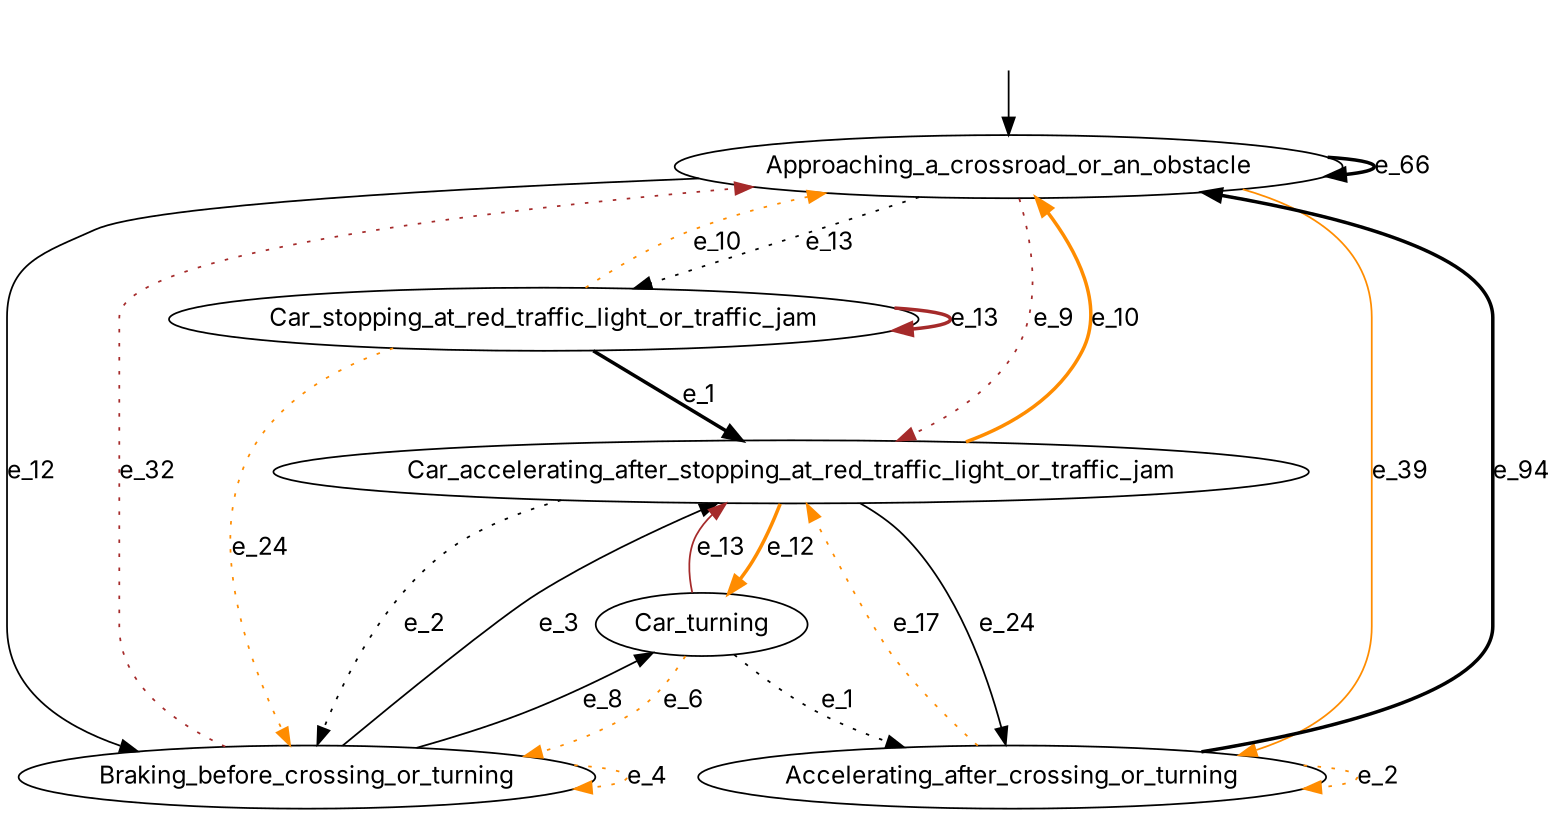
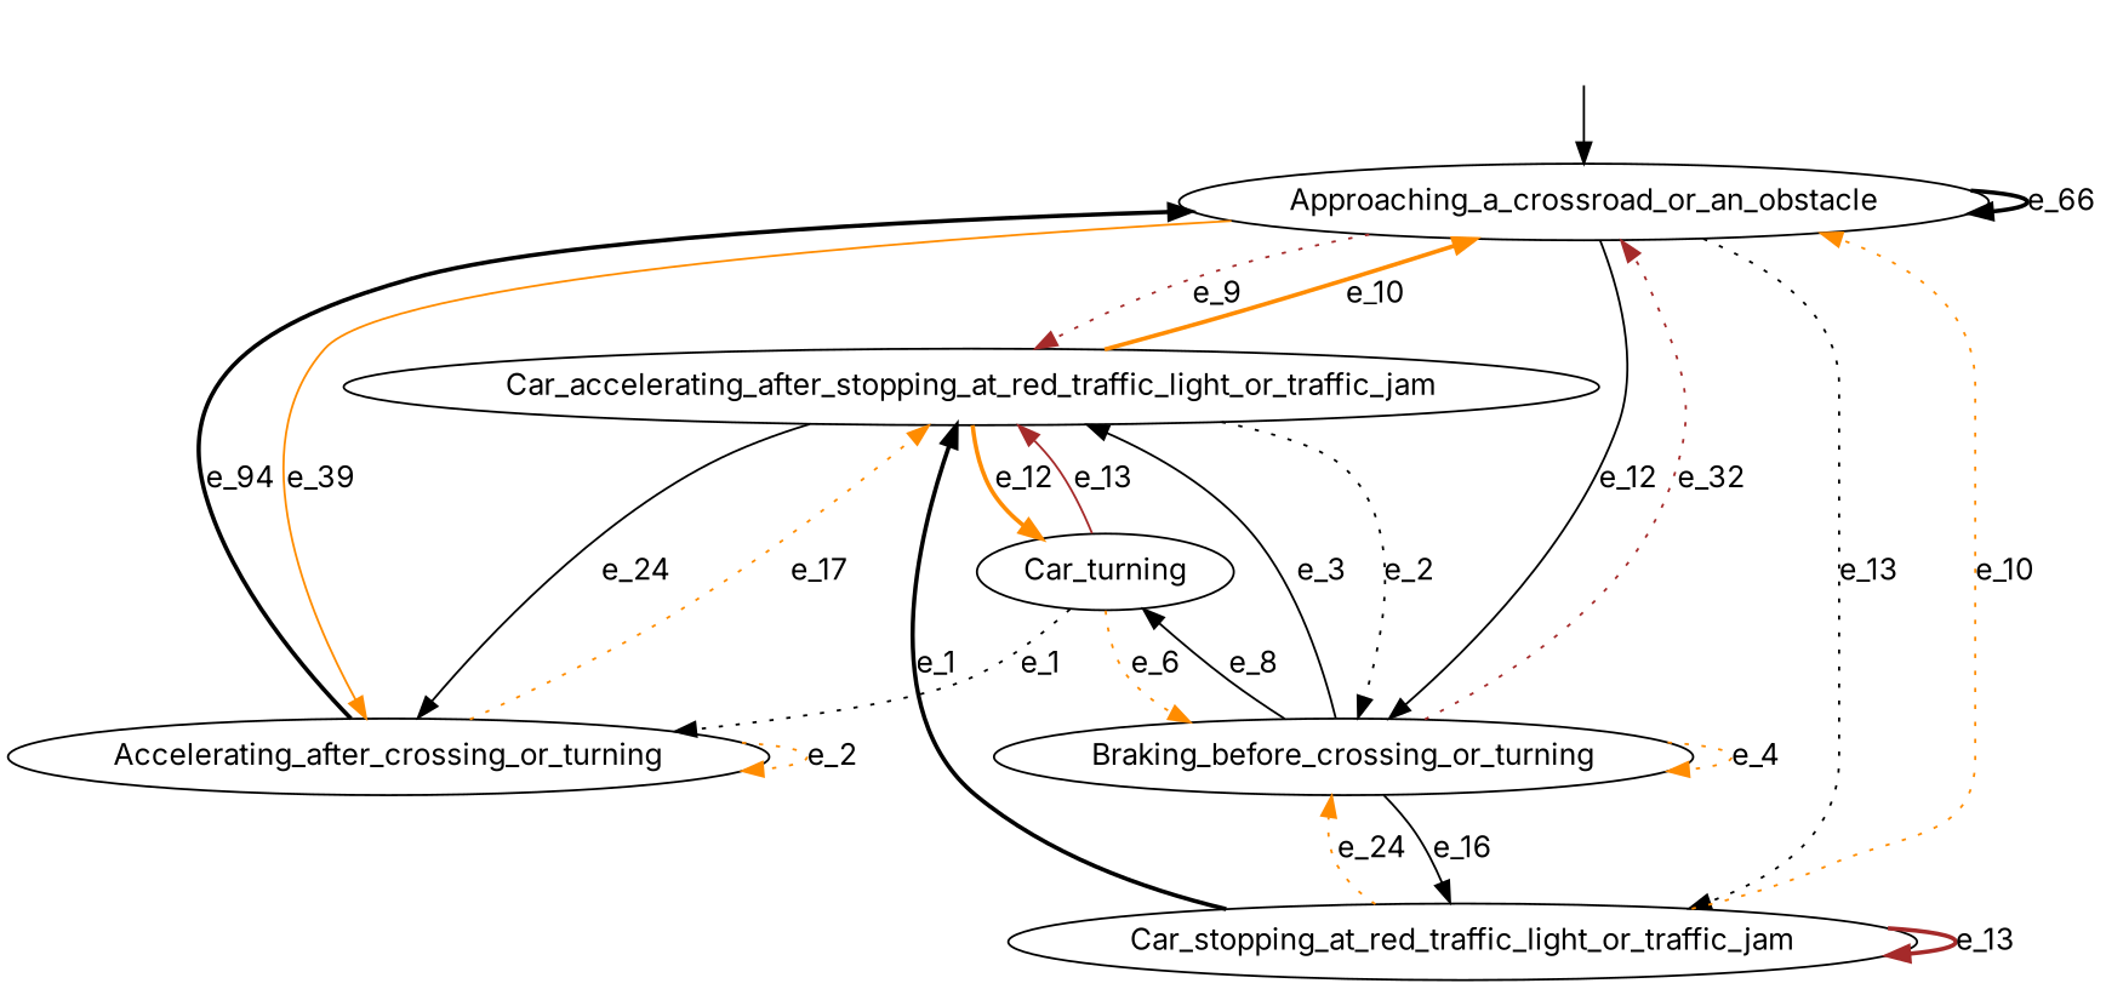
  digraph {
    fontname=Inter
    node [fontname=Inter]
    edge [color=black fontname=Inter style=dotted]
    fake [style=invisible]
    Approaching_a_crossroad_or_an_obstacle [root=true]
    Car_accelerating_after_stopping_at_red_traffic_light_or_traffic_jam
    Braking_before_crossing_or_turning
    Car_stopping_at_red_traffic_light_or_traffic_jam
    Accelerating_after_crossing_or_turning
    Car_turning
    fake -> Approaching_a_crossroad_or_an_obstacle [style=solid]
    Approaching_a_crossroad_or_an_obstacle -> Approaching_a_crossroad_or_an_obstacle [label=e_66 style=bold]
    Approaching_a_crossroad_or_an_obstacle -> Car_accelerating_after_stopping_at_red_traffic_light_or_traffic_jam [color=brown label=e_9]
    Approaching_a_crossroad_or_an_obstacle -> Braking_before_crossing_or_turning [label=e_12 style=solid]
    Approaching_a_crossroad_or_an_obstacle -> Car_stopping_at_red_traffic_light_or_traffic_jam [label=e_13]
    Approaching_a_crossroad_or_an_obstacle -> Accelerating_after_crossing_or_turning [color=darkorange label=e_39 style=solid]
    Car_accelerating_after_stopping_at_red_traffic_light_or_traffic_jam -> Approaching_a_crossroad_or_an_obstacle [color=darkorange label=e_10 style=bold]
    Car_accelerating_after_stopping_at_red_traffic_light_or_traffic_jam -> Braking_before_crossing_or_turning [label=e_2]
    Car_accelerating_after_stopping_at_red_traffic_light_or_traffic_jam -> Accelerating_after_crossing_or_turning [label=e_24 style=solid]
    Car_accelerating_after_stopping_at_red_traffic_light_or_traffic_jam -> Car_turning [color=darkorange label=e_12 style=bold]
    Braking_before_crossing_or_turning -> Approaching_a_crossroad_or_an_obstacle [color=brown label=e_32]
    Braking_before_crossing_or_turning -> Car_accelerating_after_stopping_at_red_traffic_light_or_traffic_jam [label=e_3 style=solid]
    Braking_before_crossing_or_turning -> Braking_before_crossing_or_turning [color=darkorange label=e_4]
+   Braking_before_crossing_or_turning -> Car_stopping_at_red_traffic_light_or_traffic_jam [label=e_16 style=solid]
    Braking_before_crossing_or_turning -> Car_turning [label=e_8 style=solid]
    Car_stopping_at_red_traffic_light_or_traffic_jam -> Approaching_a_crossroad_or_an_obstacle [color=darkorange label=e_10]
    Car_stopping_at_red_traffic_light_or_traffic_jam -> Car_accelerating_after_stopping_at_red_traffic_light_or_traffic_jam [label=e_1 style=bold]
    Car_stopping_at_red_traffic_light_or_traffic_jam -> Braking_before_crossing_or_turning [color=darkorange label=e_24]
    Car_stopping_at_red_traffic_light_or_traffic_jam -> Car_stopping_at_red_traffic_light_or_traffic_jam [color=brown label=e_13 style=bold]
    Accelerating_after_crossing_or_turning -> Approaching_a_crossroad_or_an_obstacle [label=e_94 style=bold]
    Accelerating_after_crossing_or_turning -> Car_accelerating_after_stopping_at_red_traffic_light_or_traffic_jam [color=darkorange label=e_17]
    Accelerating_after_crossing_or_turning -> Accelerating_after_crossing_or_turning [color=darkorange label=e_2]
    Car_turning -> Car_accelerating_after_stopping_at_red_traffic_light_or_traffic_jam [color=brown label=e_13 style=solid]
    Car_turning -> Braking_before_crossing_or_turning [color=darkorange label=e_6]
    Car_turning -> Accelerating_after_crossing_or_turning [label=e_1]
  }
